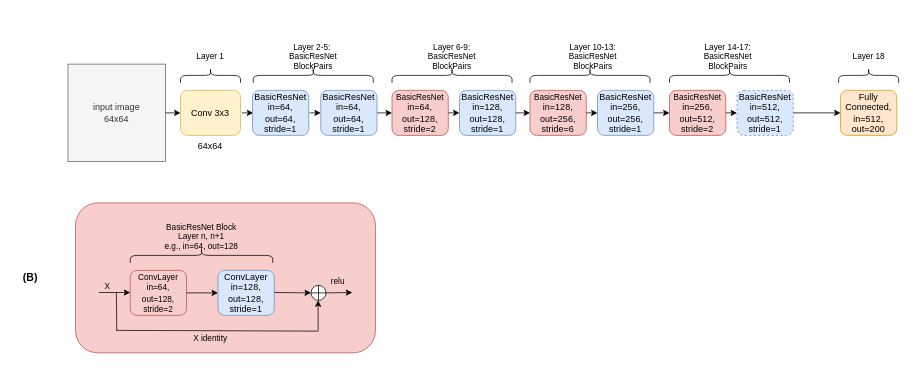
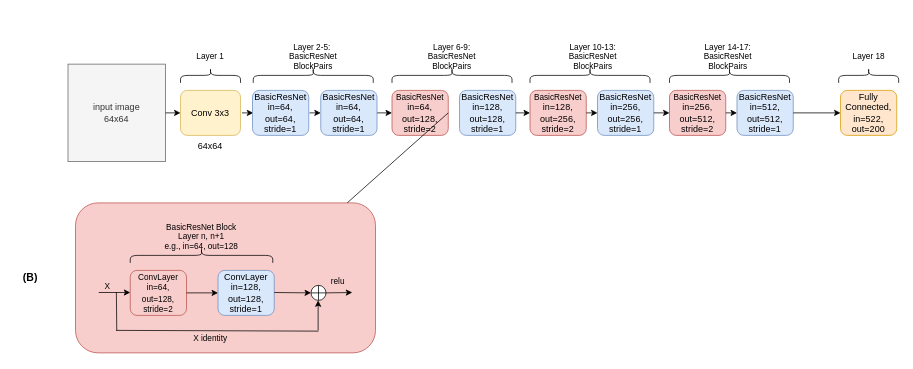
  <mxCell id="0" />
  <mxCell id="1" parent="0" />
  <mxCell id="2" value="input image&lt;br&gt;64x64" style="whiteSpace=wrap;html=1;aspect=fixed;fillColor=#f5f5f5;fontColor=#333333;strokeColor=#666666;" parent="1" vertex="1"><mxGeometry x="90" y="85" width="130" height="130" as="geometry" /></mxCell>
  <mxCell id="3" value="Conv 3x3" style="rounded=1;whiteSpace=wrap;html=1;fillColor=#fff2cc;strokeColor=#d6b656;" parent="1" vertex="1"><mxGeometry x="240" y="120" width="80" height="60" as="geometry" /></mxCell>
  <mxCell id="4" value="64x64" style="text;html=1;strokeColor=none;fillColor=none;align=center;verticalAlign=middle;whiteSpace=wrap;rounded=0;" parent="1" vertex="1"><mxGeometry x="200" y="180" width="160" height="30" as="geometry" /></mxCell>
  <mxCell id="5" value="" style="shape=curlyBracket;whiteSpace=wrap;html=1;rounded=1;rotation=90;" parent="1" vertex="1"><mxGeometry x="407" y="20" width="20" height="160" as="geometry" /></mxCell>
  <mxCell id="6" value="BasicResNet&lt;br&gt;in=128,&lt;br&gt;out=128,&lt;br&gt;stride=1" style="rounded=1;whiteSpace=wrap;html=1;fillColor=#dae8fc;strokeColor=#6c8ebf;" parent="1" vertex="1"><mxGeometry x="612" y="120" width="75" height="60" as="geometry" /></mxCell>
  <mxCell id="7" value="&lt;span style=&quot;font-size: 11px&quot;&gt;BasicResNet&lt;br&gt;&lt;/span&gt;in=64,&lt;br&gt;out=128,&lt;br&gt;stride=2" style="rounded=1;whiteSpace=wrap;html=1;fillColor=#f8cecc;strokeColor=#b85450;" parent="1" vertex="1"><mxGeometry x="522" y="120" width="75" height="60" as="geometry" /></mxCell>
  <mxCell id="8" value="" style="shape=curlyBracket;whiteSpace=wrap;html=1;rounded=1;rotation=90;" parent="1" vertex="1"><mxGeometry x="592" y="20" width="20" height="160" as="geometry" /></mxCell>
  <mxCell id="9" value="BasicResNet&lt;br&gt;in=256,&lt;br&gt;out=256,&lt;br&gt;stride=1" style="rounded=1;whiteSpace=wrap;html=1;fillColor=#dae8fc;strokeColor=#6c8ebf;" parent="1" vertex="1"><mxGeometry x="796" y="120" width="75" height="60" as="geometry" /></mxCell>
- <mxCell id="10" value="&lt;span style=&quot;font-size: 11px&quot;&gt;BasicResNet&lt;br&gt;&lt;/span&gt;in=128,&lt;br&gt;out=256,&lt;br&gt;stride=6" style="rounded=1;whiteSpace=wrap;html=1;fillColor=#f8cecc;strokeColor=#b85450;" parent="1" vertex="1"><mxGeometry x="706" y="120" width="75" height="60" as="geometry" /></mxCell>
+ <mxCell id="10" value="&lt;span style=&quot;font-size: 11px&quot;&gt;BasicResNet&lt;br&gt;&lt;/span&gt;in=128,&lt;br&gt;out=256,&lt;br&gt;stride=2" style="rounded=1;whiteSpace=wrap;html=1;fillColor=#f8cecc;strokeColor=#b85450;" parent="1" vertex="1"><mxGeometry x="706" y="120" width="75" height="60" as="geometry" /></mxCell>
  <mxCell id="11" value="" style="shape=curlyBracket;whiteSpace=wrap;html=1;rounded=1;rotation=90;" parent="1" vertex="1"><mxGeometry x="776" y="20" width="20" height="160" as="geometry" /></mxCell>
- <mxCell id="12" value="BasicResNet&lt;br&gt;in=512,&lt;br&gt;out=512,&lt;br&gt;stride=1" style="rounded=1;whiteSpace=wrap;html=1;fillColor=#dae8fc;strokeColor=#6c8ebf;dashed=1;" parent="1" vertex="1"><mxGeometry x="982" y="120" width="75" height="60" as="geometry" /></mxCell>
+ <mxCell id="12" value="BasicResNet&lt;br&gt;in=512,&lt;br&gt;out=512,&lt;br&gt;stride=1" style="rounded=1;whiteSpace=wrap;html=1;fillColor=#dae8fc;strokeColor=#6c8ebf;" parent="1" vertex="1"><mxGeometry x="982" y="120" width="75" height="60" as="geometry" /></mxCell>
  <mxCell id="13" value="&lt;span style=&quot;font-size: 11px&quot;&gt;BasicResNet&lt;br&gt;&lt;/span&gt;in=256,&lt;br&gt;out=512,&lt;br&gt;stride=2" style="rounded=1;whiteSpace=wrap;html=1;fillColor=#f8cecc;strokeColor=#b85450;" parent="1" vertex="1"><mxGeometry x="892" y="120" width="75" height="60" as="geometry" /></mxCell>
  <mxCell id="14" value="" style="shape=curlyBracket;whiteSpace=wrap;html=1;rounded=1;rotation=90;" parent="1" vertex="1"><mxGeometry x="962" y="20" width="20" height="160" as="geometry" /></mxCell>
- <mxCell id="15" value="Fully Connected,&lt;br&gt;in=512,&lt;br&gt;out=200" style="rounded=1;whiteSpace=wrap;html=1;fillColor=#ffe6cc;strokeColor=#d79b00;" parent="1" vertex="1"><mxGeometry x="1120" y="120" width="75" height="60" as="geometry" /></mxCell>
+ <mxCell id="15" value="Fully Connected,&lt;br&gt;in=522,&lt;br&gt;out=200" style="rounded=1;whiteSpace=wrap;html=1;fillColor=#ffe6cc;strokeColor=#d79b00;" parent="1" vertex="1"><mxGeometry x="1120" y="120" width="75" height="60" as="geometry" /></mxCell>
  <mxCell id="16" value="Layer 2-5:&amp;nbsp;&lt;br&gt;BasicResNet BlockPairs" style="text;html=1;strokeColor=none;fillColor=none;align=center;verticalAlign=middle;whiteSpace=wrap;rounded=0;fontSize=11;" parent="1" vertex="1"><mxGeometry x="387" y="60" width="60" height="30" as="geometry" /></mxCell>
  <mxCell id="17" value="Layer 6-9: BasicResNet&lt;br&gt;BlockPairs" style="text;html=1;strokeColor=none;fillColor=none;align=center;verticalAlign=middle;whiteSpace=wrap;rounded=0;fontSize=11;" parent="1" vertex="1"><mxGeometry x="572" y="60" width="60" height="30" as="geometry" /></mxCell>
  <mxCell id="18" value="Layer 10-13: BasicResNet BlockPairs" style="text;html=1;strokeColor=none;fillColor=none;align=center;verticalAlign=middle;whiteSpace=wrap;rounded=0;fontSize=11;" parent="1" vertex="1"><mxGeometry x="750" y="60" width="80" height="30" as="geometry" /></mxCell>
  <mxCell id="19" value="Layer 14-17: BasicResNet&lt;br&gt;BlockPairs" style="text;html=1;strokeColor=none;fillColor=none;align=center;verticalAlign=middle;whiteSpace=wrap;rounded=0;fontSize=11;" parent="1" vertex="1"><mxGeometry x="930" y="60" width="80" height="30" as="geometry" /></mxCell>
  <mxCell id="20" value="&lt;font style=&quot;font-size: 14px&quot;&gt;&lt;b&gt;(B)&lt;/b&gt;&lt;/font&gt;" style="text;html=1;strokeColor=none;fillColor=none;align=center;verticalAlign=middle;whiteSpace=wrap;rounded=0;fontSize=11;" parent="1" vertex="1"><mxGeometry y="355" width="40" height="30" as="geometry" x="20" /></mxCell>
  <mxCell id="21" value="" style="endArrow=classic;html=1;rounded=0;fontSize=14;exitX=1;exitY=0.5;exitDx=0;exitDy=0;entryX=0;entryY=0.5;entryDx=0;entryDy=0;" parent="1" source="2" target="3" edge="1"><mxGeometry width="50" height="50" relative="1" as="geometry"><mxPoint x="230" y="250" as="sourcePoint" /><mxPoint x="280" y="200" as="targetPoint" /></mxGeometry></mxCell>
  <mxCell id="22" value="" style="endArrow=classic;html=1;rounded=0;fontSize=14;exitX=1;exitY=0.5;exitDx=0;exitDy=0;entryX=0;entryY=0.5;entryDx=0;entryDy=0;" parent="1" edge="1"><mxGeometry width="50" height="50" relative="1" as="geometry"><mxPoint x="322" y="150" as="sourcePoint" /><mxPoint x="337" y="150" as="targetPoint" /></mxGeometry></mxCell>
  <mxCell id="23" value="" style="endArrow=classic;html=1;rounded=0;fontSize=14;exitX=1;exitY=0.5;exitDx=0;exitDy=0;entryX=0;entryY=0.5;entryDx=0;entryDy=0;" parent="1" edge="1"><mxGeometry width="50" height="50" relative="1" as="geometry"><mxPoint x="412" y="150" as="sourcePoint" /><mxPoint x="427" y="150" as="targetPoint" /></mxGeometry></mxCell>
  <mxCell id="24" value="" style="endArrow=classic;html=1;rounded=0;fontSize=14;exitX=1;exitY=0.5;exitDx=0;exitDy=0;entryX=0;entryY=0.5;entryDx=0;entryDy=0;" parent="1" target="7" edge="1"><mxGeometry width="50" height="50" relative="1" as="geometry"><mxPoint x="502" y="150" as="sourcePoint" /><mxPoint x="950" y="450" as="targetPoint" /></mxGeometry></mxCell>
- <mxCell id="25" value="" style="endArrow=classic;html=1;rounded=0;fontSize=14;exitX=1;exitY=0.5;exitDx=0;exitDy=0;entryX=0;entryY=0.5;entryDx=0;entryDy=0;" parent="1" source="7" target="6" edge="1"><mxGeometry width="50" height="50" relative="1" as="geometry"><mxPoint x="1022" y="360" as="sourcePoint" /><mxPoint x="1072" y="310" as="targetPoint" /></mxGeometry></mxCell>
+ <mxCell id="25" value="" style="endArrow=classic;html=1;rounded=0;fontSize=14;exitX=1;exitY=0.5;exitDx=0;exitDy=0;" parent="1" source="7" target="36" edge="1"><mxGeometry width="50" height="50" relative="1" as="geometry"><mxPoint x="1022" y="360" as="sourcePoint" /><mxPoint x="1072" y="310" as="targetPoint" /></mxGeometry></mxCell>
  <mxCell id="26" value="" style="endArrow=classic;html=1;rounded=0;fontSize=14;exitX=1;exitY=0.5;exitDx=0;exitDy=0;" parent="1" source="6" target="10" edge="1"><mxGeometry width="50" height="50" relative="1" as="geometry"><mxPoint x="1020" y="310" as="sourcePoint" /><mxPoint x="1070" y="260" as="targetPoint" /></mxGeometry></mxCell>
  <mxCell id="27" value="" style="endArrow=classic;html=1;rounded=0;fontSize=14;exitX=1;exitY=0.5;exitDx=0;exitDy=0;" parent="1" source="10" target="9" edge="1"><mxGeometry width="50" height="50" relative="1" as="geometry"><mxPoint x="986" y="320" as="sourcePoint" /><mxPoint x="1036" y="270" as="targetPoint" /></mxGeometry></mxCell>
  <mxCell id="28" value="" style="endArrow=classic;html=1;rounded=0;fontSize=14;exitX=1;exitY=0.5;exitDx=0;exitDy=0;" parent="1" source="9" target="13" edge="1"><mxGeometry width="50" height="50" relative="1" as="geometry"><mxPoint x="1030" y="320" as="sourcePoint" /><mxPoint x="1080" y="270" as="targetPoint" /></mxGeometry></mxCell>
  <mxCell id="29" value="" style="endArrow=classic;html=1;rounded=0;fontSize=14;exitX=1;exitY=0.5;exitDx=0;exitDy=0;" parent="1" source="13" target="12" edge="1"><mxGeometry width="50" height="50" relative="1" as="geometry"><mxPoint x="332" y="500" as="sourcePoint" /><mxPoint x="382" y="450" as="targetPoint" /></mxGeometry></mxCell>
  <mxCell id="30" value="" style="endArrow=classic;html=1;rounded=0;fontSize=14;exitX=1;exitY=0.5;exitDx=0;exitDy=0;" parent="1" source="12" target="15" edge="1"><mxGeometry width="50" height="50" relative="1" as="geometry"><mxPoint x="1340" y="310" as="sourcePoint" /><mxPoint x="1390" y="260" as="targetPoint" /></mxGeometry></mxCell>
  <mxCell id="31" value="" style="shape=curlyBracket;whiteSpace=wrap;html=1;rounded=1;rotation=90;" vertex="1" parent="1"><mxGeometry x="270" y="60" width="20" height="80" as="geometry" /></mxCell>
  <mxCell id="32" value="Layer 1" style="text;html=1;strokeColor=none;fillColor=none;align=center;verticalAlign=middle;whiteSpace=wrap;rounded=0;fontSize=11;" vertex="1" parent="1"><mxGeometry x="250" y="60" width="60" height="30" as="geometry" /></mxCell>
  <mxCell id="33" value="" style="shape=curlyBracket;whiteSpace=wrap;html=1;rounded=1;rotation=90;" vertex="1" parent="1"><mxGeometry x="1147.5" y="60" width="20" height="80" as="geometry" /></mxCell>
  <mxCell id="34" value="Layer 18" style="text;html=1;strokeColor=none;fillColor=none;align=center;verticalAlign=middle;whiteSpace=wrap;rounded=0;fontSize=11;" vertex="1" parent="1"><mxGeometry x="1127.5" y="60" width="60" height="30" as="geometry" /></mxCell>
  <mxCell id="35" value="" style="rounded=1;whiteSpace=wrap;html=1;fillColor=#f8cecc;strokeColor=#b85450;" vertex="1" parent="1"><mxGeometry x="100" y="270" width="400" height="200" as="geometry" /></mxCell>
  <mxCell id="36" value="ConvLayer&lt;br&gt;in=128,&lt;br&gt;out=128,&lt;br&gt;stride=1" style="rounded=1;whiteSpace=wrap;html=1;fillColor=#dae8fc;strokeColor=#6c8ebf;" vertex="1" parent="1"><mxGeometry x="290" y="360" width="75" height="60" as="geometry" /></mxCell>
  <mxCell id="37" value="&lt;span style=&quot;font-size: 11px&quot;&gt;ConvLayer&lt;br&gt;in=64,&lt;br&gt;out=128,&lt;br&gt;stride=2&lt;br&gt;&lt;/span&gt;" style="rounded=1;whiteSpace=wrap;html=1;fillColor=#f8cecc;strokeColor=#b85450;" vertex="1" parent="1"><mxGeometry x="173" y="360" width="75" height="60" as="geometry" /></mxCell>
  <mxCell id="38" value="" style="shape=curlyBracket;whiteSpace=wrap;html=1;rounded=1;rotation=90;" vertex="1" parent="1"><mxGeometry x="258" y="245" width="20" height="190" as="geometry" /></mxCell>
  <mxCell id="39" value="BasicResNet Block&lt;br&gt;Layer n, n+1&lt;br&gt;e.g., in=64, out=128" style="text;html=1;strokeColor=none;fillColor=none;align=center;verticalAlign=middle;whiteSpace=wrap;rounded=0;fontSize=11;" vertex="1" parent="1"><mxGeometry x="193" y="300" width="150" height="30" as="geometry" /></mxCell>
  <mxCell id="40" value="" style="endArrow=classic;html=1;rounded=0;fontSize=14;exitX=1;exitY=0.5;exitDx=0;exitDy=0;entryX=0;entryY=0.5;entryDx=0;entryDy=0;" edge="1" parent="1" source="37" target="36"><mxGeometry width="50" height="50" relative="1" as="geometry"><mxPoint x="673" y="600" as="sourcePoint" /><mxPoint x="723" y="550" as="targetPoint" /></mxGeometry></mxCell>
  <mxCell id="41" value="" style="verticalLabelPosition=bottom;verticalAlign=top;html=1;shape=mxgraph.flowchart.summing_function;" vertex="1" parent="1"><mxGeometry x="414" y="380" width="20" height="20" as="geometry" /></mxCell>
  <mxCell id="42" value="" style="endArrow=classic;html=1;rounded=0;fontSize=14;exitX=1;exitY=0.5;exitDx=0;exitDy=0;entryX=0;entryY=0.5;entryDx=0;entryDy=0;" edge="1" parent="1"><mxGeometry width="50" height="50" relative="1" as="geometry"><mxPoint x="131" y="389.5" as="sourcePoint" /><mxPoint x="173" y="389.5" as="targetPoint" /></mxGeometry></mxCell>
  <mxCell id="43" value="" style="endArrow=classic;html=1;rounded=0;fontSize=14;exitX=1;exitY=0.5;exitDx=0;exitDy=0;entryX=0;entryY=0.5;entryDx=0;entryDy=0;entryPerimeter=0;" edge="1" parent="1" target="41"><mxGeometry width="50" height="50" relative="1" as="geometry"><mxPoint x="365" y="389.5" as="sourcePoint" /><mxPoint x="410" y="390" as="targetPoint" /></mxGeometry></mxCell>
  <mxCell id="44" value="" style="endArrow=classic;html=1;rounded=0;fontSize=14;entryX=0;entryY=0.5;entryDx=0;entryDy=0;exitX=1;exitY=0.5;exitDx=0;exitDy=0;exitPerimeter=0;" edge="1" parent="1" source="41"><mxGeometry width="50" height="50" relative="1" as="geometry"><mxPoint x="440" y="390" as="sourcePoint" /><mxPoint x="469" y="389.5" as="targetPoint" /></mxGeometry></mxCell>
  <mxCell id="45" value="X" style="text;html=1;strokeColor=none;fillColor=none;align=center;verticalAlign=middle;whiteSpace=wrap;rounded=0;fontSize=11;" vertex="1" parent="1"><mxGeometry x="113" y="366" width="60" height="30" as="geometry" /></mxCell>
  <mxCell id="46" value="BasicResNet&lt;br&gt;in=64,&lt;br&gt;out=64,&lt;br&gt;stride=1" style="rounded=1;whiteSpace=wrap;html=1;fillColor=#dae8fc;strokeColor=#6c8ebf;" vertex="1" parent="1"><mxGeometry x="336" y="120" width="75" height="60" as="geometry" /></mxCell>
  <mxCell id="47" value="BasicResNet&lt;br&gt;in=64,&lt;br&gt;out=64,&lt;br&gt;stride=1" style="rounded=1;whiteSpace=wrap;html=1;fillColor=#dae8fc;strokeColor=#6c8ebf;" vertex="1" parent="1"><mxGeometry x="427" y="120" width="75" height="60" as="geometry" /></mxCell>
  <mxCell id="48" value="" style="endArrow=none;html=1;rounded=0;" edge="1" parent="1"><mxGeometry width="50" height="50" relative="1" as="geometry"><mxPoint x="155" y="440" as="sourcePoint" /><mxPoint x="154.5" y="389" as="targetPoint" /></mxGeometry></mxCell>
  <mxCell id="49" value="" style="endArrow=none;html=1;rounded=0;" edge="1" parent="1"><mxGeometry width="50" height="50" relative="1" as="geometry"><mxPoint x="154" y="440" as="sourcePoint" /><mxPoint x="424" y="441" as="targetPoint" /></mxGeometry></mxCell>
  <mxCell id="50" value="" style="endArrow=classic;html=1;rounded=0;" edge="1" parent="1"><mxGeometry width="50" height="50" relative="1" as="geometry"><mxPoint x="423.5" y="440" as="sourcePoint" /><mxPoint x="423.5" y="400" as="targetPoint" /></mxGeometry></mxCell>
  <mxCell id="51" value="X identity" style="text;html=1;strokeColor=none;fillColor=none;align=center;verticalAlign=middle;whiteSpace=wrap;rounded=0;fontSize=11;" vertex="1" parent="1"><mxGeometry x="230" y="435" width="100" height="30" as="geometry" /></mxCell>
  <mxCell id="52" value="relu" style="text;html=1;strokeColor=none;fillColor=none;align=center;verticalAlign=middle;whiteSpace=wrap;rounded=0;fontSize=11;" vertex="1" parent="1"><mxGeometry x="430" y="360" width="40" height="30" as="geometry" /></mxCell>
